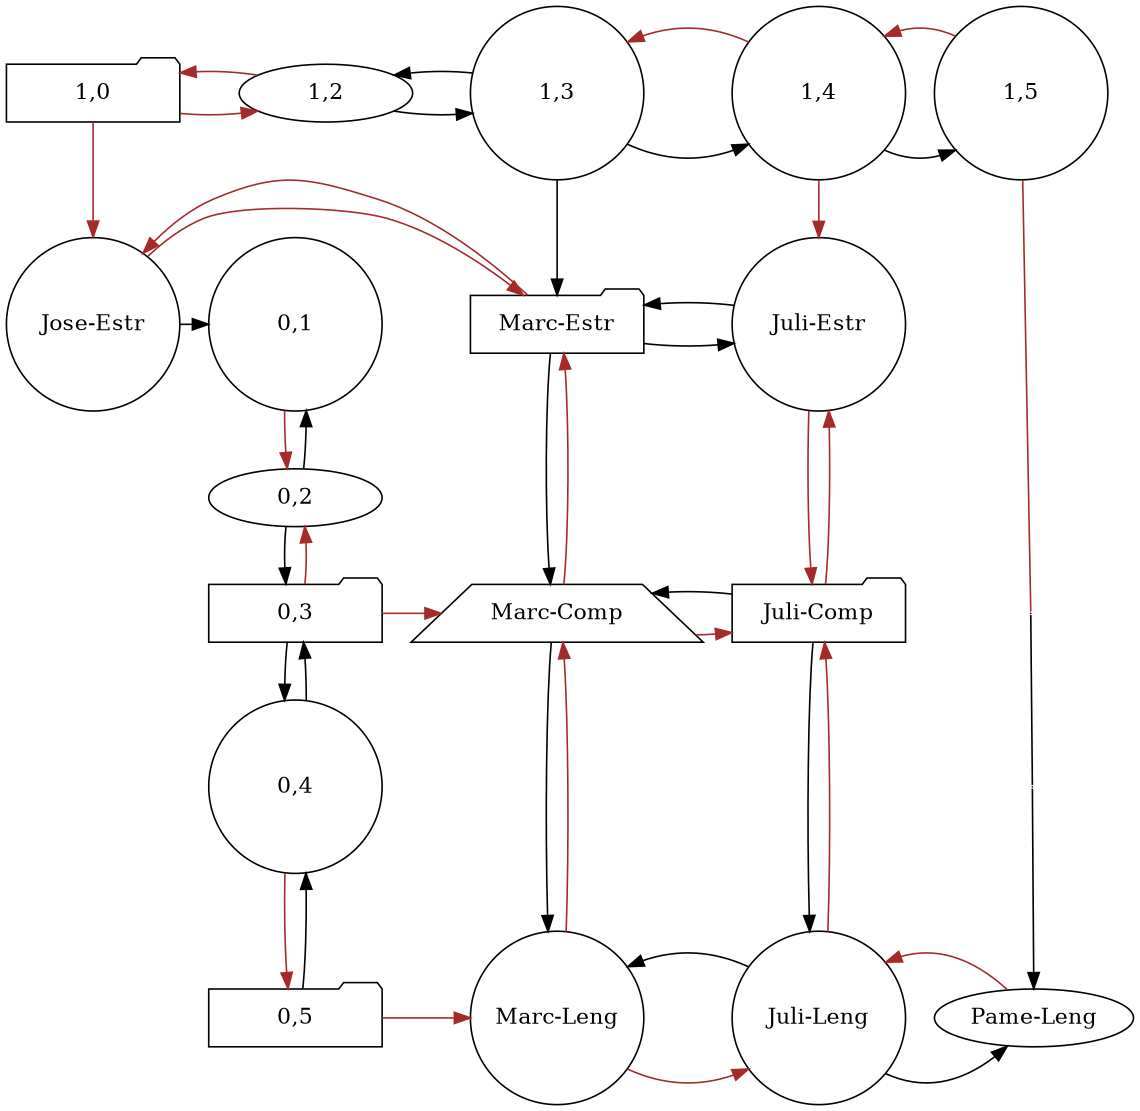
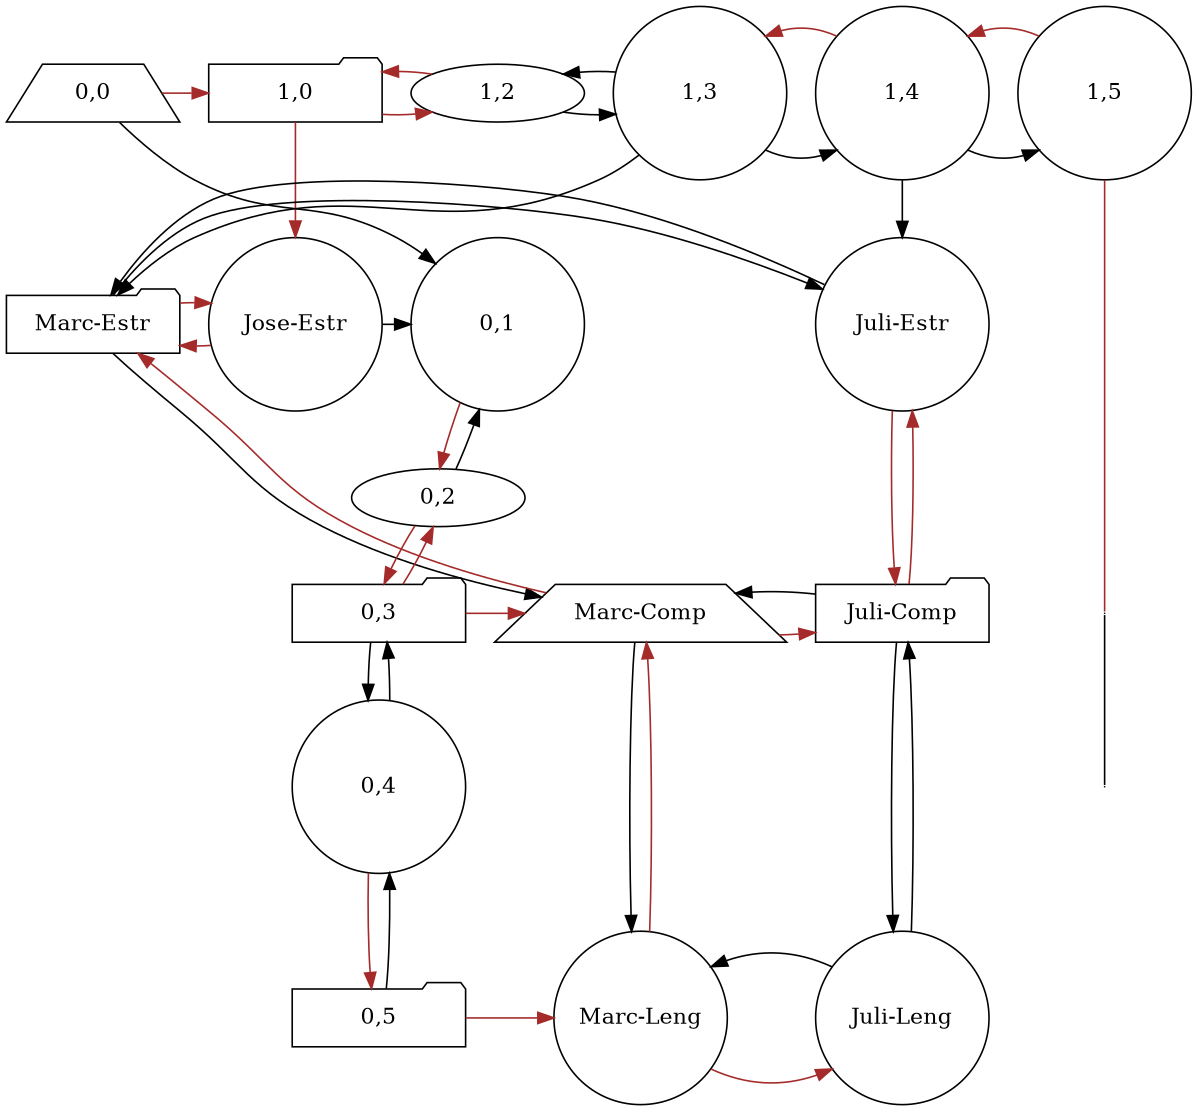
  digraph {
    node [group=1 shape=circle]
    edge [color=black]
+   n1 [label="0,0" shape=trapezium width=1.5]
    n2 [group=2 label="1,0" shape=folder width=1.5]
    n3 [group=3 label="1,2" shape=ellipse width=1.5]
    n4 [group=4 label="1,3" width=1.5]
    n5 [group=5 label="1,4" width=1.5]
    n6 [group=6 label="1,5" width=1.5]
    n7 [label="0,1" width=1.5]
    n8 [group=2 label="Jose-Estr" width=1.5]
    n9 [group=4 label="Marc-Estr" shape=folder width=1.5]
    n10 [group=5 label="Juli-Estr" width=1.5]
    n11 [label="0,3" shape=folder width=1.5]
    n12 [group=4 label="Marc-Comp" shape=trapezium width=1.5]
    n13 [group=5 label="Juli-Comp" shape=folder width=1.5]
    n14 [label="0,5" shape=folder width=1.5]
    n15 [group=4 label="Marc-Leng" width=1.5]
    n16 [group=5 label="Juli-Leng" width=1.5]
-   n17 [group=6 label="Pame-Leng" shape=ellipse width=1.5]
    e0 [shape=point width=0 group=""]
    e1 [shape=point width=0 group=""]
    n20 [label="0,4" width=1.5]
    n21 [label="0,2" shape=ellipse width=1.5]
    subgraph sub_1 {
      rank=same
+     n1
      n2
      n3
      n4
      n5
      n6
    }
    subgraph sub_2 {
      rank=same
      n7
      n8
      n9
      n10
    }
    subgraph sub_3 {
      rank=same
      n11
      n12
      n13
    }
    subgraph sub_4 {
      rank=same
      n14
      n15
      n16
-     n17
    }
    subgraph sub_5 {
      rank=same
      n11
      e0
    }
    subgraph sub_6 {
      rank=same
      e1
      n20
    }
+   n1 -> n2 [color=brown]
+   n1 -> n7
    n2 -> n3 [color=brown]
    n2 -> n8 [color=brown]
    n3 -> n2 [color=brown]
    n3 -> n4
    n4 -> n3
    n4 -> n5
    n4 -> n9
    n5 -> n4 [color=brown]
    n5 -> n6
-   n5 -> n10 [color=brown]
+   n5 -> n10
    n6 -> n5 [color=brown]
    n6 -> e0 [color=brown dir=none]
    n7 -> n21 [color=brown]
    n8 -> n7
    n8 -> n9 [color=brown]
    n9 -> n8 [color=brown]
    n9 -> n10
    n9 -> n12
    n10 -> n9
    n10 -> n13 [color=brown]
    n11 -> n12 [color=brown]
    n11 -> n20
    n11 -> n21 [color=brown]
    n12 -> n9 [color=brown]
    n12 -> n13 [color=brown]
    n12 -> n15
    n13 -> n10 [color=brown]
    n13 -> n12
    n13 -> n16
    n14 -> n15 [color=brown]
    n14 -> n20
    n15 -> n12 [color=brown]
    n15 -> n16 [color=brown]
-   n16 -> n13 [color=brown]
+   n16 -> n13
    n16 -> n15
-   n16 -> n17
-   n17 -> n16 [color=brown]
    e0 -> e1 [dir=none]
-   e1 -> n17
    n20 -> n11
    n20 -> n14 [color=brown]
    n21 -> n7
-   n21 -> n11
+   n21 -> n11 [color=brown]
  }
